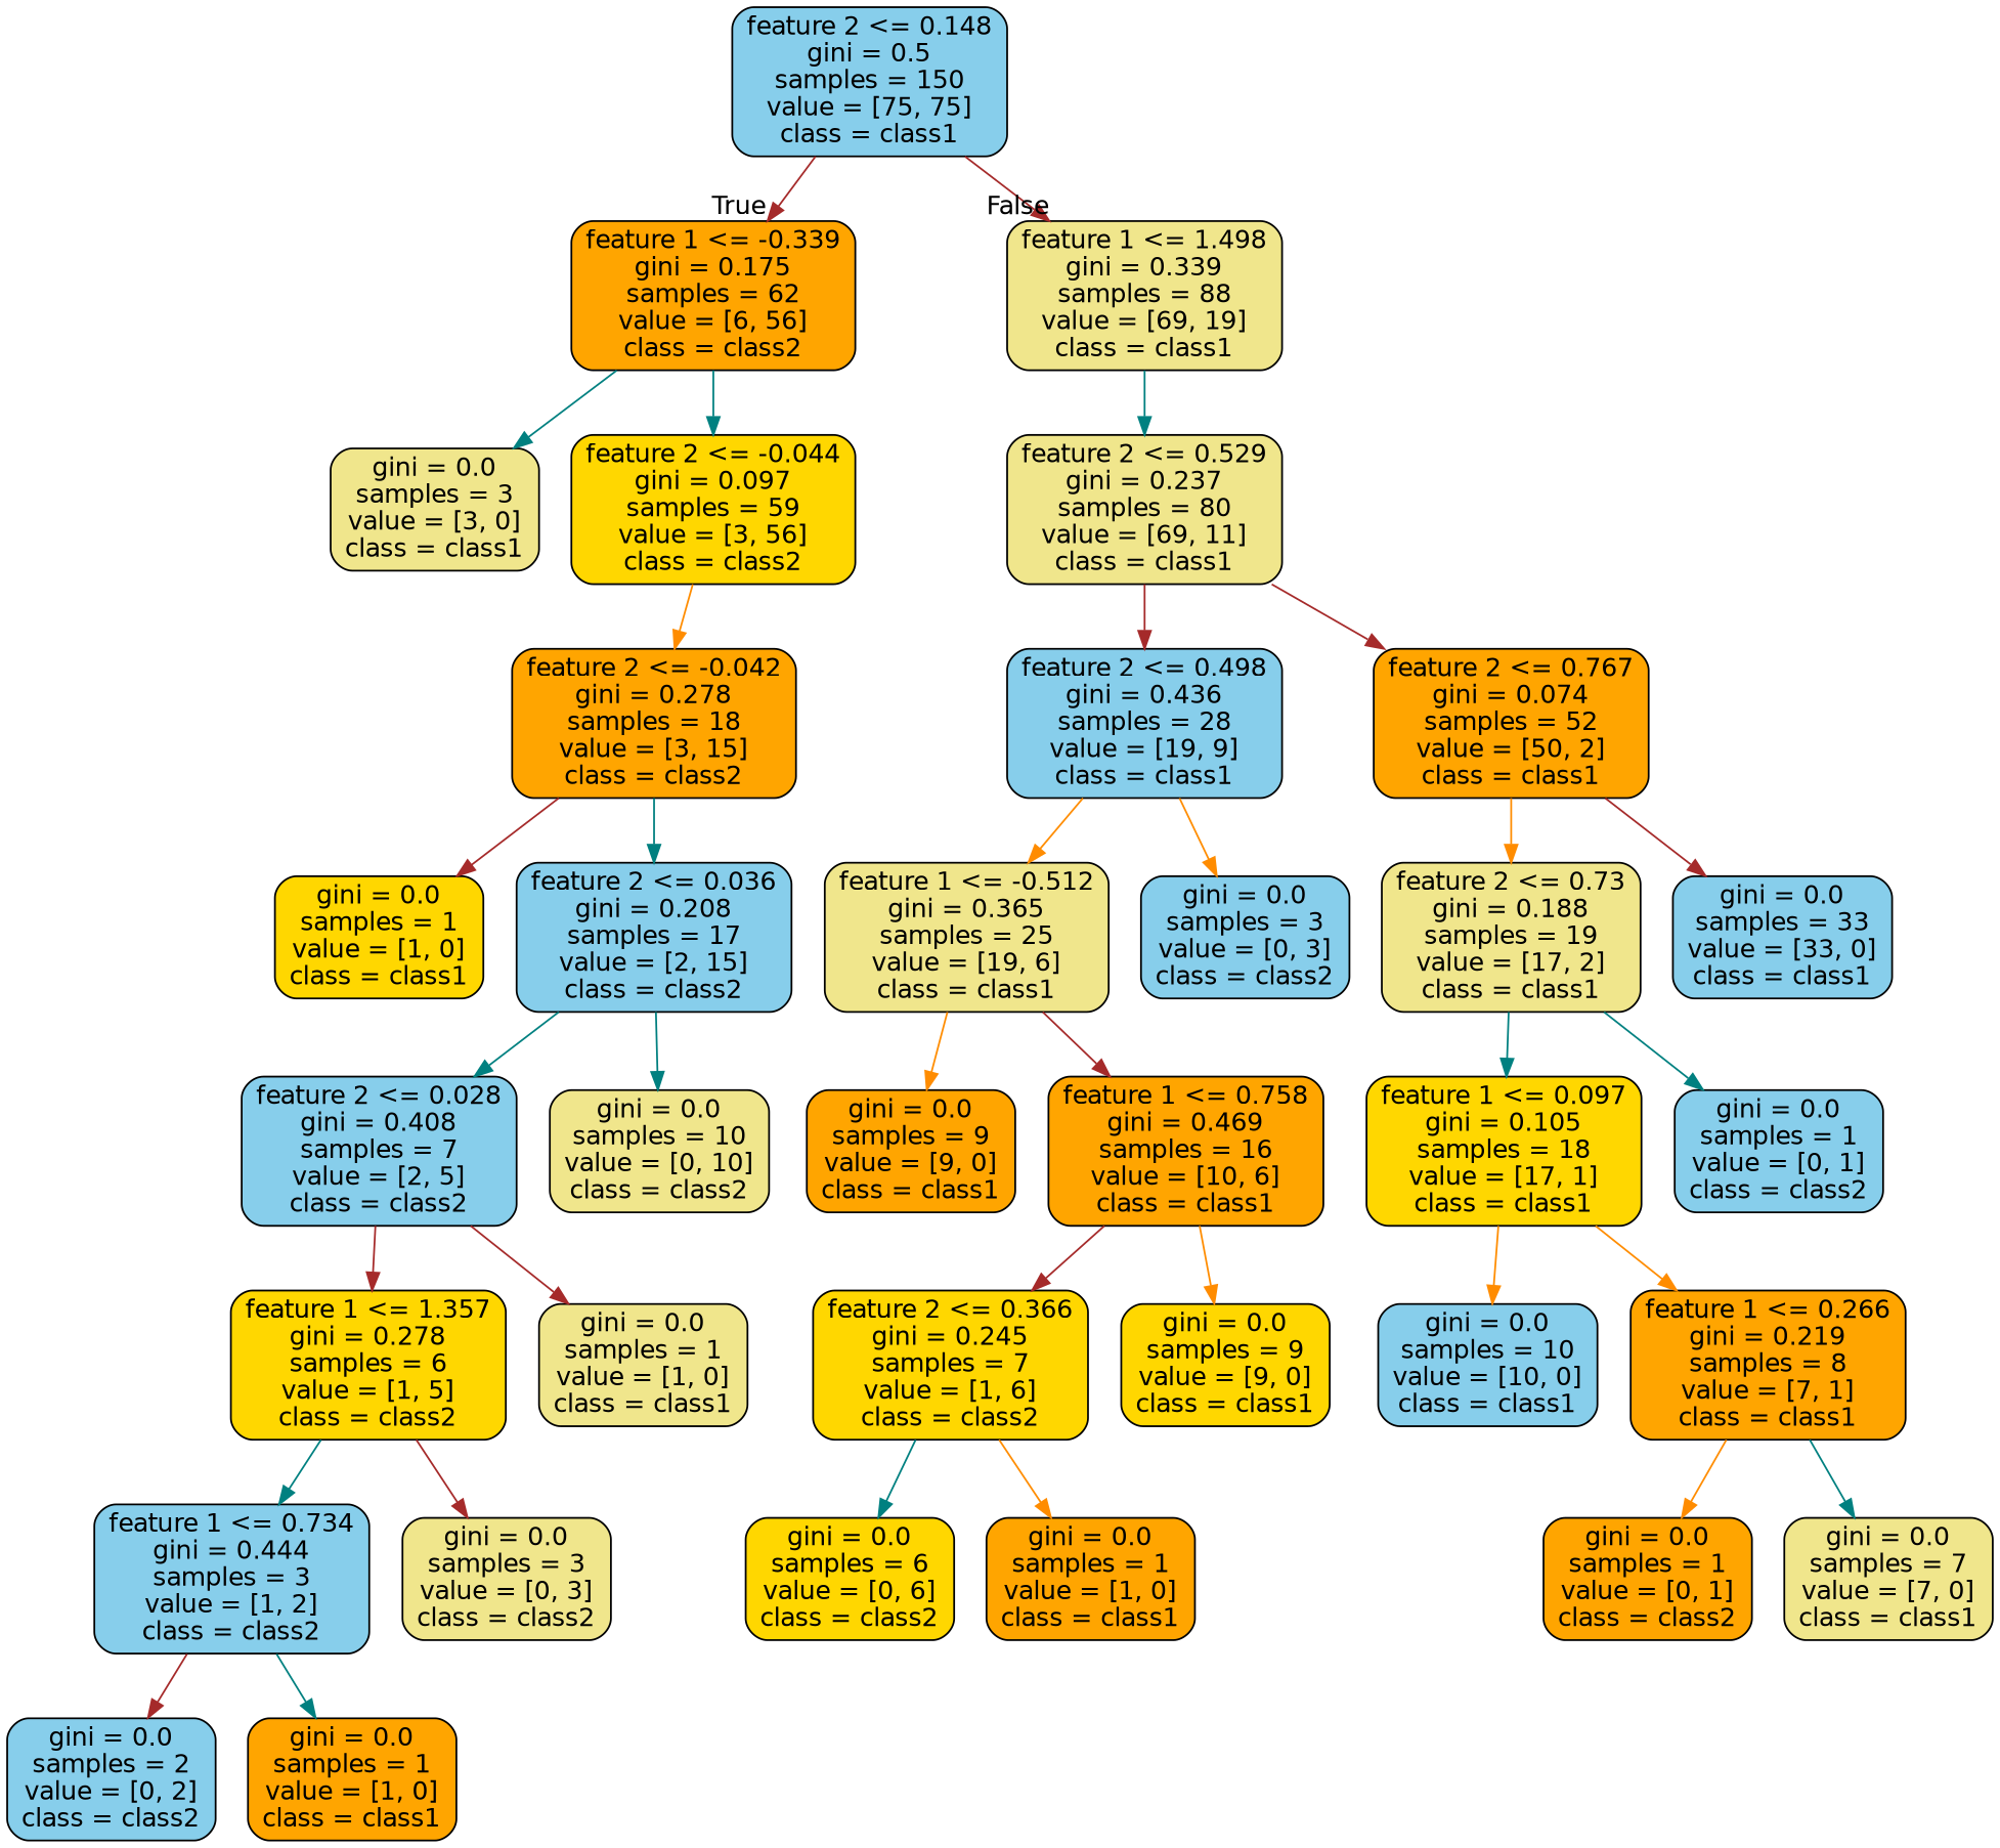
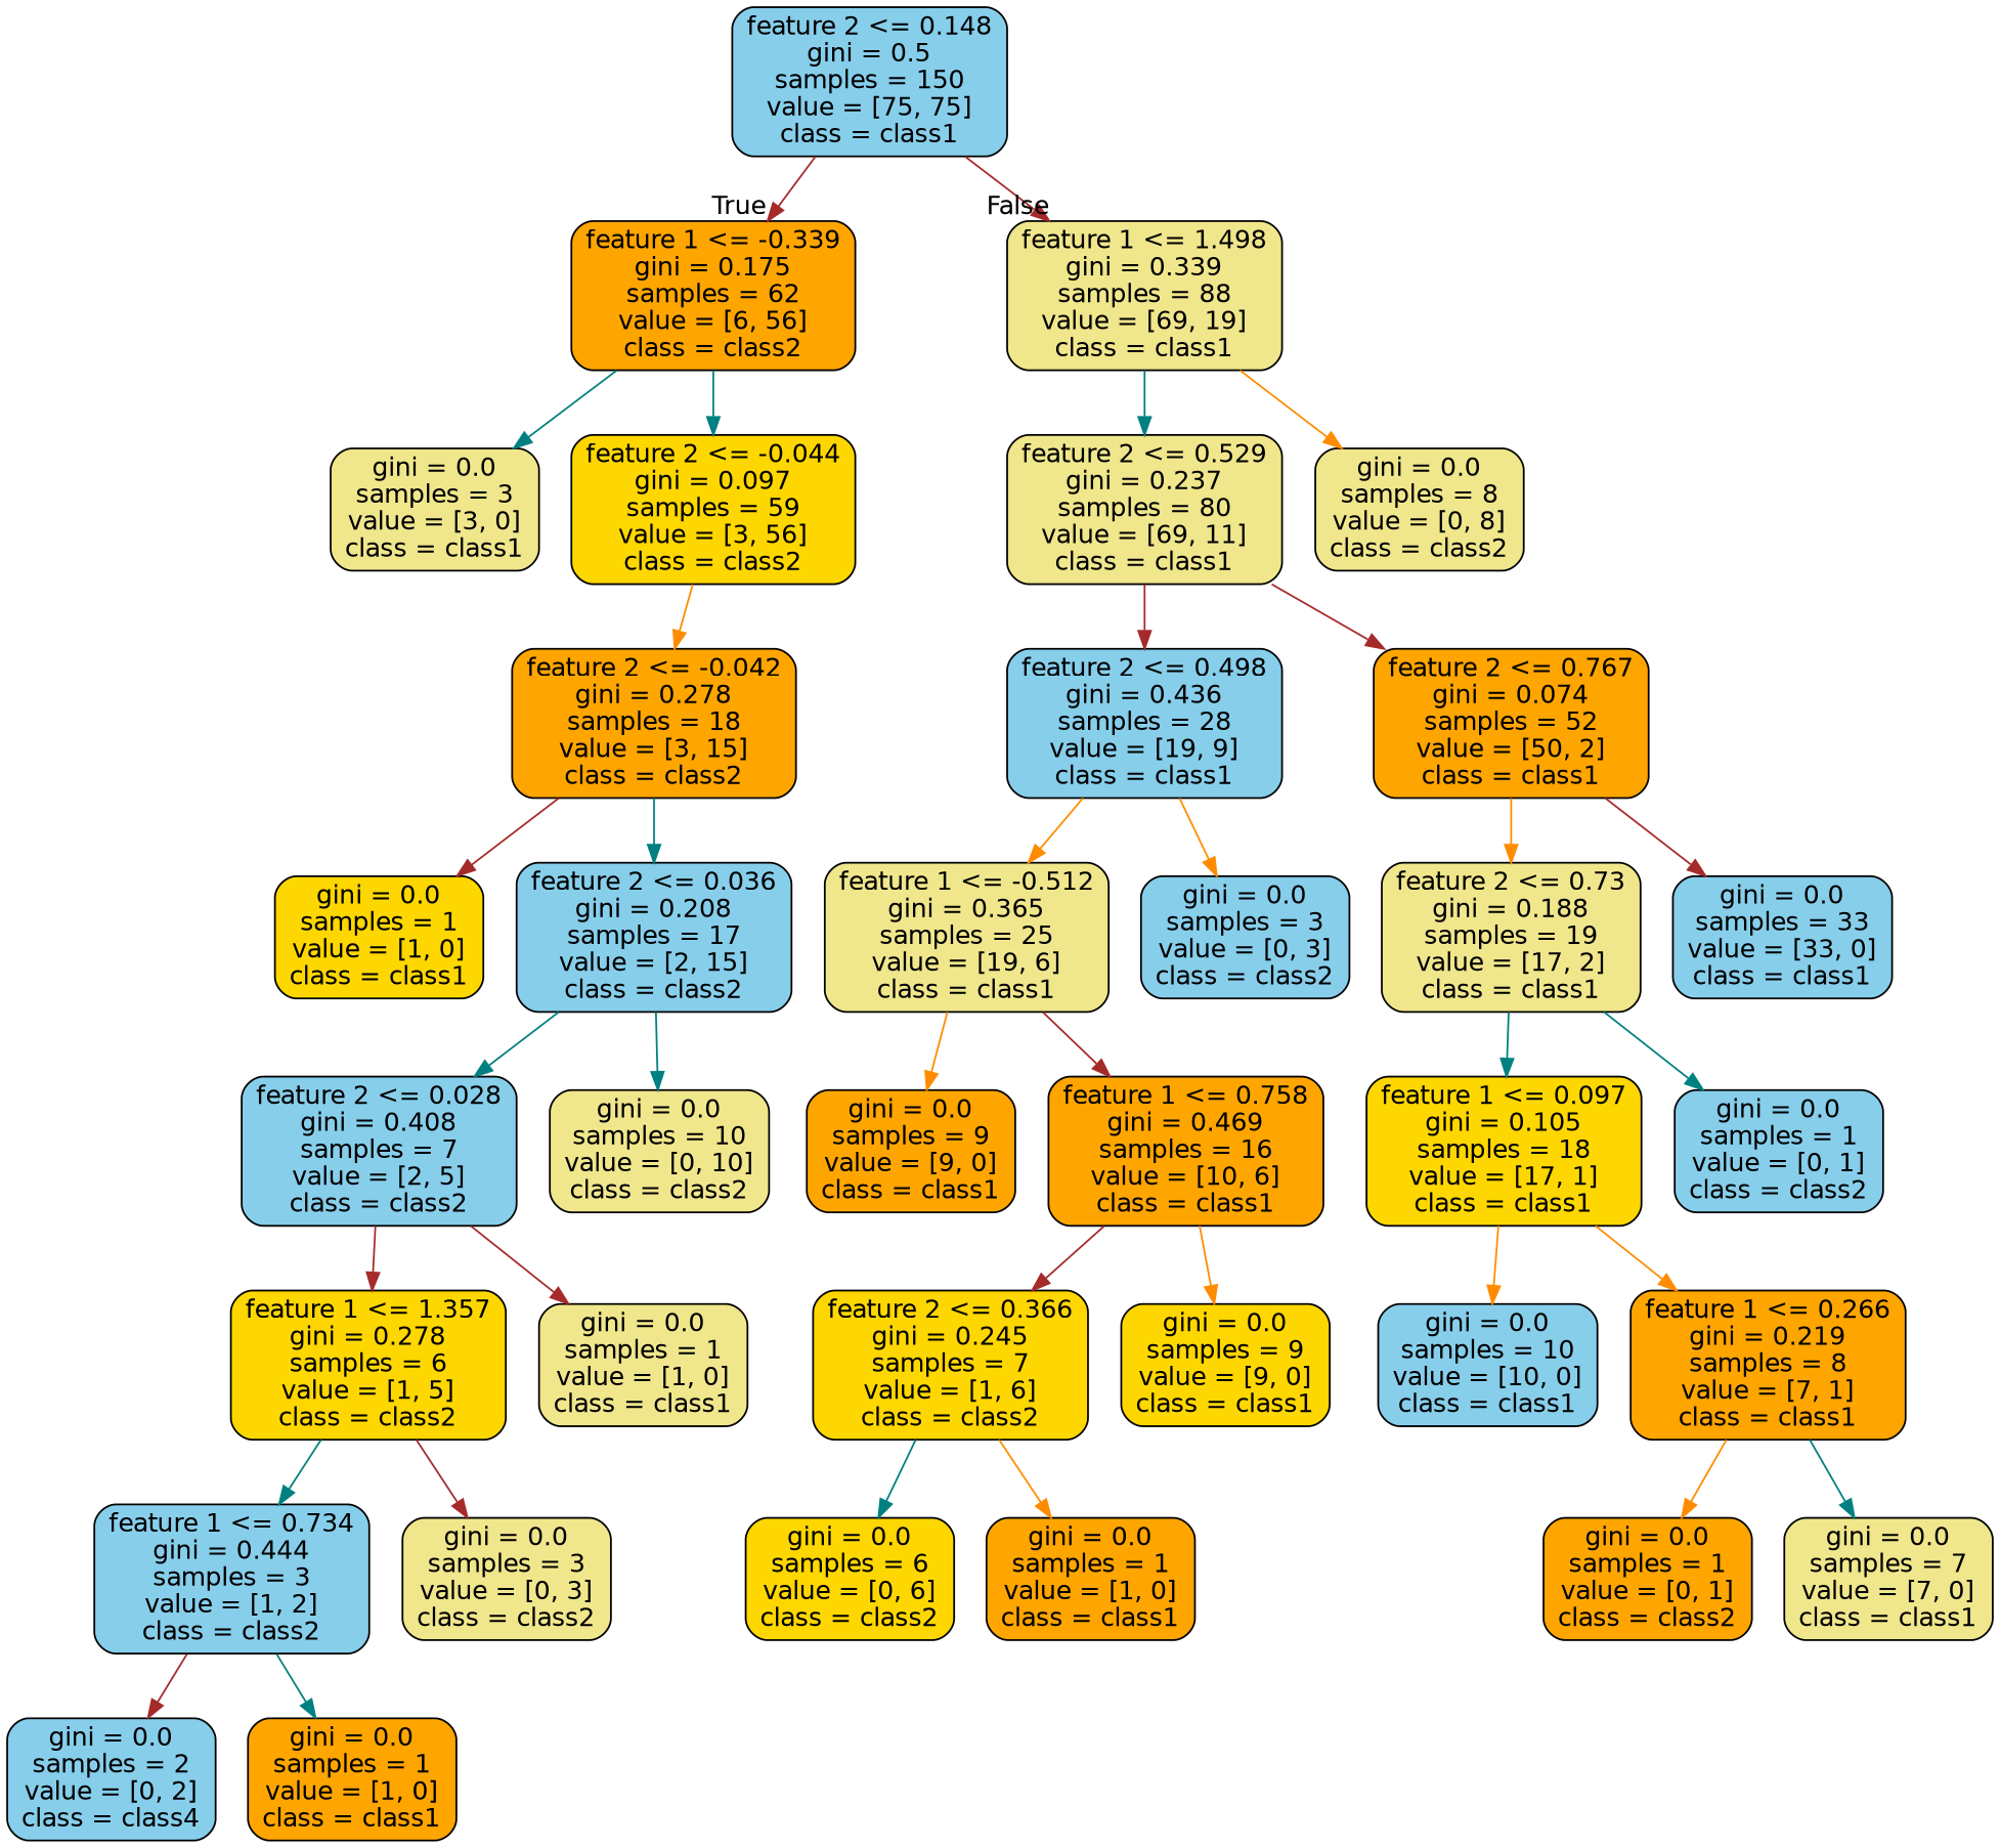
  digraph {
    node [color=black fillcolor=skyblue fontname=helvetica shape=box style="filled, rounded"]
    edge [color=brown fontname=helvetica]
    n1 [label="feature 2 <= 0.148\ngini = 0.5\nsamples = 150\nvalue = [75, 75]\nclass = class1"]
    n2 [fillcolor=orange label="feature 1 <= -0.339\ngini = 0.175\nsamples = 62\nvalue = [6, 56]\nclass = class2"]
    n3 [fillcolor=khaki label="feature 1 <= 1.498\ngini = 0.339\nsamples = 88\nvalue = [69, 19]\nclass = class1"]
    n4 [fillcolor=khaki label="gini = 0.0\nsamples = 3\nvalue = [3, 0]\nclass = class1"]
    n5 [fillcolor=gold label="feature 2 <= -0.044\ngini = 0.097\nsamples = 59\nvalue = [3, 56]\nclass = class2"]
    n6 [fillcolor=khaki label="feature 2 <= 0.529\ngini = 0.237\nsamples = 80\nvalue = [69, 11]\nclass = class1"]
+   n7 [fillcolor=khaki label="gini = 0.0\nsamples = 8\nvalue = [0, 8]\nclass = class2"]
    n8 [fillcolor=orange label="feature 2 <= -0.042\ngini = 0.278\nsamples = 18\nvalue = [3, 15]\nclass = class2"]
    n9 [fillcolor=gold label="gini = 0.0\nsamples = 1\nvalue = [1, 0]\nclass = class1"]
    n10 [label="feature 2 <= 0.036\ngini = 0.208\nsamples = 17\nvalue = [2, 15]\nclass = class2"]
    n11 [label="feature 2 <= 0.028\ngini = 0.408\nsamples = 7\nvalue = [2, 5]\nclass = class2"]
    n12 [fillcolor=khaki label="gini = 0.0\nsamples = 10\nvalue = [0, 10]\nclass = class2"]
    n13 [fillcolor=gold label="feature 1 <= 1.357\ngini = 0.278\nsamples = 6\nvalue = [1, 5]\nclass = class2"]
    n14 [fillcolor=khaki label="gini = 0.0\nsamples = 1\nvalue = [1, 0]\nclass = class1"]
    n15 [label="feature 1 <= 0.734\ngini = 0.444\nsamples = 3\nvalue = [1, 2]\nclass = class2"]
    n16 [fillcolor=khaki label="gini = 0.0\nsamples = 3\nvalue = [0, 3]\nclass = class2"]
-   n17 [label="gini = 0.0\nsamples = 2\nvalue = [0, 2]\nclass = class2"]
+   n17 [label="gini = 0.0\nsamples = 2\nvalue = [0, 2]\nclass = class4"]
    n18 [fillcolor=orange label="gini = 0.0\nsamples = 1\nvalue = [1, 0]\nclass = class1"]
    n19 [label="feature 2 <= 0.498\ngini = 0.436\nsamples = 28\nvalue = [19, 9]\nclass = class1"]
    n20 [fillcolor=orange label="feature 2 <= 0.767\ngini = 0.074\nsamples = 52\nvalue = [50, 2]\nclass = class1"]
    n21 [fillcolor=khaki label="feature 1 <= -0.512\ngini = 0.365\nsamples = 25\nvalue = [19, 6]\nclass = class1"]
    n22 [label="gini = 0.0\nsamples = 3\nvalue = [0, 3]\nclass = class2"]
    n23 [fillcolor=khaki label="feature 2 <= 0.73\ngini = 0.188\nsamples = 19\nvalue = [17, 2]\nclass = class1"]
    n24 [label="gini = 0.0\nsamples = 33\nvalue = [33, 0]\nclass = class1"]
    n25 [fillcolor=orange label="gini = 0.0\nsamples = 9\nvalue = [9, 0]\nclass = class1"]
    n26 [fillcolor=orange label="feature 1 <= 0.758\ngini = 0.469\nsamples = 16\nvalue = [10, 6]\nclass = class1"]
    n27 [fillcolor=gold label="feature 2 <= 0.366\ngini = 0.245\nsamples = 7\nvalue = [1, 6]\nclass = class2"]
    n28 [fillcolor=gold label="gini = 0.0\nsamples = 9\nvalue = [9, 0]\nclass = class1"]
    n29 [fillcolor=gold label="gini = 0.0\nsamples = 6\nvalue = [0, 6]\nclass = class2"]
    n30 [fillcolor=orange label="gini = 0.0\nsamples = 1\nvalue = [1, 0]\nclass = class1"]
    n31 [fillcolor=gold label="feature 1 <= 0.097\ngini = 0.105\nsamples = 18\nvalue = [17, 1]\nclass = class1"]
    n32 [label="gini = 0.0\nsamples = 1\nvalue = [0, 1]\nclass = class2"]
    n33 [label="gini = 0.0\nsamples = 10\nvalue = [10, 0]\nclass = class1"]
    n34 [fillcolor=orange label="feature 1 <= 0.266\ngini = 0.219\nsamples = 8\nvalue = [7, 1]\nclass = class1"]
    n35 [fillcolor=orange label="gini = 0.0\nsamples = 1\nvalue = [0, 1]\nclass = class2"]
    n36 [fillcolor=khaki label="gini = 0.0\nsamples = 7\nvalue = [7, 0]\nclass = class1"]
    n1 -> n2 [headlabel=True labelangle=45 labeldistance=2.5]
    n1 -> n3 [headlabel=False labelangle=-45 labeldistance=2.5]
    n2 -> n4 [color=teal]
    n2 -> n5 [color=teal]
    n3 -> n6 [color=teal]
+   n3 -> n7 [color=darkorange]
    n5 -> n8 [color=darkorange]
    n6 -> n19
    n6 -> n20
    n8 -> n9
    n8 -> n10 [color=teal]
    n10 -> n11 [color=teal]
    n10 -> n12 [color=teal]
    n11 -> n13
    n11 -> n14
    n13 -> n15 [color=teal]
    n13 -> n16
    n15 -> n17
    n15 -> n18 [color=teal]
    n19 -> n21 [color=darkorange]
    n19 -> n22 [color=darkorange]
    n20 -> n23 [color=darkorange]
    n20 -> n24
    n21 -> n25 [color=darkorange]
    n21 -> n26
    n23 -> n31 [color=teal]
    n23 -> n32 [color=teal]
    n26 -> n27
    n26 -> n28 [color=darkorange]
    n27 -> n29 [color=teal]
    n27 -> n30 [color=darkorange]
    n31 -> n33 [color=darkorange]
    n31 -> n34 [color=darkorange]
    n34 -> n35 [color=darkorange]
    n34 -> n36 [color=teal]
  }
